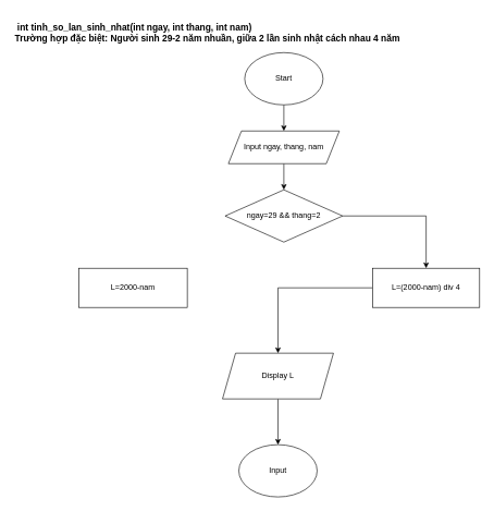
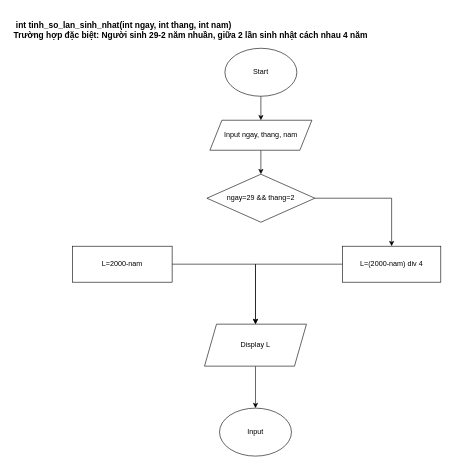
  <mxCell id="0" />
  <mxCell id="1" parent="0" />
  <mxCell id="2" value="&lt;div&gt;&amp;nbsp;int tinh_so_lan_sinh_nhat(int ngay, int thang, int nam)&lt;/div&gt;&lt;div&gt;Trường hợp đặc biệt: Người sinh 29-2 năm nhuần, giữa 2 lần sinh nhật cách nhau 4 năm&lt;/div&gt;" style="text;html=1;align=left;verticalAlign=middle;whiteSpace=wrap;rounded=0;fontStyle=1;fontSize=14;" vertex="1" parent="1"><mxGeometry width="600" height="60" as="geometry" x="20" y="20" /></mxCell>
  <mxCell id="3" value="" style="edgeStyle=orthogonalEdgeStyle;rounded=0;orthogonalLoop=1;jettySize=auto;html=1;" edge="1" parent="1" source="4" target="6"><mxGeometry relative="1" as="geometry" /></mxCell>
  <mxCell id="4" value="Start" style="ellipse;whiteSpace=wrap;html=1;" vertex="1" parent="1"><mxGeometry x="374" y="80" width="120" height="80" as="geometry" /></mxCell>
  <mxCell id="5" value="" style="edgeStyle=orthogonalEdgeStyle;rounded=0;orthogonalLoop=1;jettySize=auto;html=1;" edge="1" parent="1" source="6" target="8"><mxGeometry relative="1" as="geometry" /></mxCell>
  <mxCell id="6" value="Input ngay, thang, nam" style="shape=parallelogram;perimeter=parallelogramPerimeter;whiteSpace=wrap;html=1;fixedSize=1;" vertex="1" parent="1"><mxGeometry x="349" y="200" width="170" height="50" as="geometry" /></mxCell>
  <mxCell id="7" value="" style="edgeStyle=orthogonalEdgeStyle;rounded=0;orthogonalLoop=1;jettySize=auto;html=1;" edge="1" parent="1" source="8" target="12"><mxGeometry relative="1" as="geometry" /></mxCell>
  <mxCell id="8" value="ngay=29 &amp;&amp; thang=2" style="rhombus;whiteSpace=wrap;html=1;" vertex="1" parent="1"><mxGeometry x="344" y="290" width="180" height="80" as="geometry" /></mxCell>
+ <mxCell id="9" value="" style="edgeStyle=orthogonalEdgeStyle;rounded=0;orthogonalLoop=1;jettySize=auto;html=1;" edge="1" parent="1" source="10" target="14"><mxGeometry relative="1" as="geometry" /></mxCell>
  <mxCell id="10" value="L=2000-nam" style="whiteSpace=wrap;html=1;" vertex="1" parent="1"><mxGeometry x="120" y="410" width="166" height="60" as="geometry" /></mxCell>
  <mxCell id="11" value="" style="edgeStyle=orthogonalEdgeStyle;rounded=0;orthogonalLoop=1;jettySize=auto;html=1;" edge="1" parent="1" source="12" target="14"><mxGeometry relative="1" as="geometry" /></mxCell>
  <mxCell id="12" value="L=(2000-nam) div 4" style="whiteSpace=wrap;html=1;" vertex="1" parent="1"><mxGeometry x="570" y="410" width="164" height="60" as="geometry" /></mxCell>
  <mxCell id="13" value="" style="edgeStyle=orthogonalEdgeStyle;rounded=0;orthogonalLoop=1;jettySize=auto;html=1;entryX=0.5;entryY=0;entryDx=0;entryDy=0;" edge="1" parent="1" source="14" target="15"><mxGeometry relative="1" as="geometry"><mxPoint x="425" y="685" as="targetPoint" /></mxGeometry></mxCell>
  <mxCell id="14" value="Display L" style="shape=parallelogram;perimeter=parallelogramPerimeter;whiteSpace=wrap;html=1;fixedSize=1;" vertex="1" parent="1"><mxGeometry x="340" y="540" width="170" height="70" as="geometry" /></mxCell>
  <mxCell id="15" value="Input" style="ellipse;whiteSpace=wrap;html=1;" vertex="1" parent="1"><mxGeometry x="365" y="680" width="120" height="80" as="geometry" /></mxCell>
